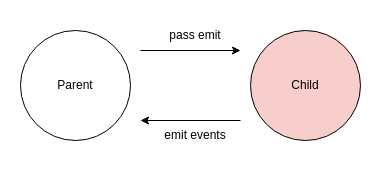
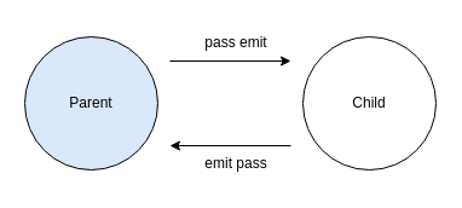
  <mxCell id="0" />
  <mxCell id="1" parent="0" />
- <mxCell id="2" value="Parent" style="ellipse;whiteSpace=wrap;html=1;aspect=fixed;" vertex="1" parent="1"><mxGeometry x="20" y="30" width="110" height="110" as="geometry" /></mxCell>
- <mxCell id="3" value="Child" style="ellipse;whiteSpace=wrap;html=1;aspect=fixed;fillColor=#f8cecc;" vertex="1" parent="1"><mxGeometry x="250" y="30" width="110" height="110" as="geometry" /></mxCell>
+ <mxCell id="2" value="Parent" style="ellipse;whiteSpace=wrap;html=1;aspect=fixed;fillColor=#dae8fc;" vertex="1" parent="1"><mxGeometry x="20" y="30" width="110" height="110" as="geometry" /></mxCell>
+ <mxCell id="3" value="Child" style="ellipse;whiteSpace=wrap;html=1;aspect=fixed;" vertex="1" parent="1"><mxGeometry x="250" y="30" width="110" height="110" as="geometry" /></mxCell>
  <mxCell id="4" value="" style="endArrow=classic;html=1;rounded=0;" edge="1" parent="1"><mxGeometry width="50" height="50" relative="1" as="geometry"><mxPoint x="140" y="50" as="sourcePoint" /><mxPoint x="240" y="50" as="targetPoint" /></mxGeometry></mxCell>
  <mxCell id="5" value="" style="endArrow=classic;html=1;rounded=0;" edge="1" parent="1"><mxGeometry width="50" height="50" relative="1" as="geometry"><mxPoint x="240" y="120" as="sourcePoint" /><mxPoint x="140" y="120" as="targetPoint" /></mxGeometry></mxCell>
  <mxCell id="6" value="pass emit" style="text;html=1;strokeColor=none;fillColor=none;align=center;verticalAlign=middle;whiteSpace=wrap;rounded=0;" vertex="1" parent="1"><mxGeometry x="150" y="20" width="90" height="30" as="geometry" /></mxCell>
- <mxCell id="7" value="emit events" style="text;html=1;strokeColor=none;fillColor=none;align=center;verticalAlign=middle;whiteSpace=wrap;rounded=0;" vertex="1" parent="1"><mxGeometry x="150" y="120" width="90" height="30" as="geometry" /></mxCell>
+ <mxCell id="7" value="emit pass" style="text;html=1;strokeColor=none;fillColor=none;align=center;verticalAlign=middle;whiteSpace=wrap;rounded=0;" vertex="1" parent="1"><mxGeometry x="150" y="120" width="90" height="30" as="geometry" /></mxCell>
